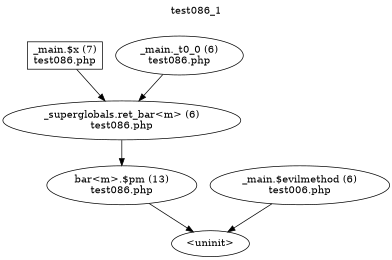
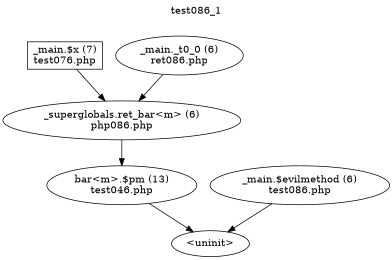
  digraph {
    label=test086_1
    labelloc=t
    node [shape=ellipse]
-   n1 [label="_main.$x (7)\ntest086.php" shape=box]
-   n2 [label="_superglobals.ret_bar<m> (6)\ntest086.php"]
-   n3 [label="_main._t0_0 (6)\ntest086.php"]
-   n4 [label="bar<m>.$pm (13)\ntest086.php"]
+   n1 [label="_main.$x (7)\ntest076.php" shape=box]
+   n2 [label="_superglobals.ret_bar<m> (6)\nphp086.php"]
+   n3 [label="_main._t0_0 (6)\nret086.php"]
+   n4 [label="bar<m>.$pm (13)\ntest046.php"]
    n5 [label="<uninit>"]
-   n6 [label="_main.$evilmethod (6)\ntest006.php"]
+   n6 [label="_main.$evilmethod (6)\ntest086.php"]
    n1 -> n2
    n2 -> n4
    n3 -> n2
    n4 -> n5
    n6 -> n5
  }
